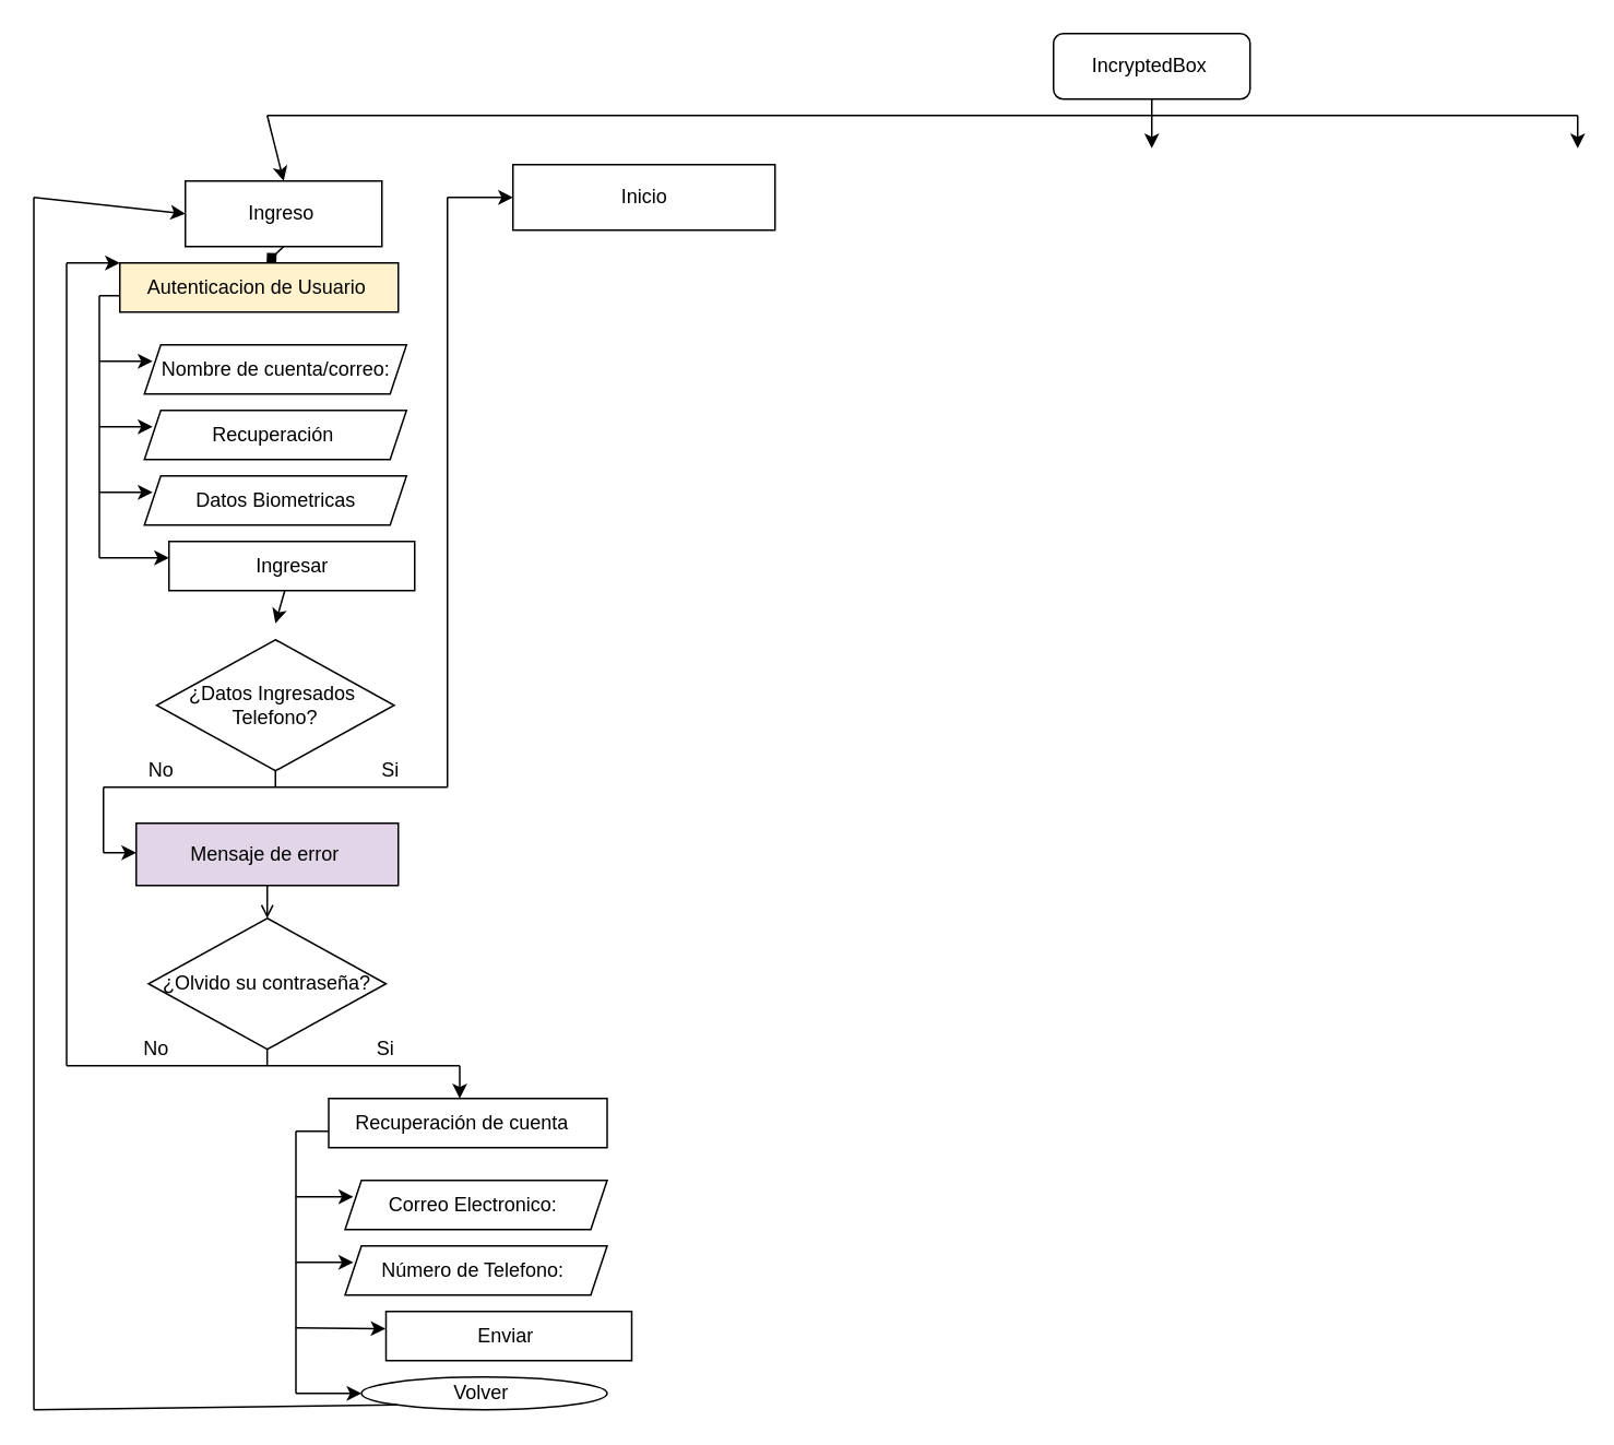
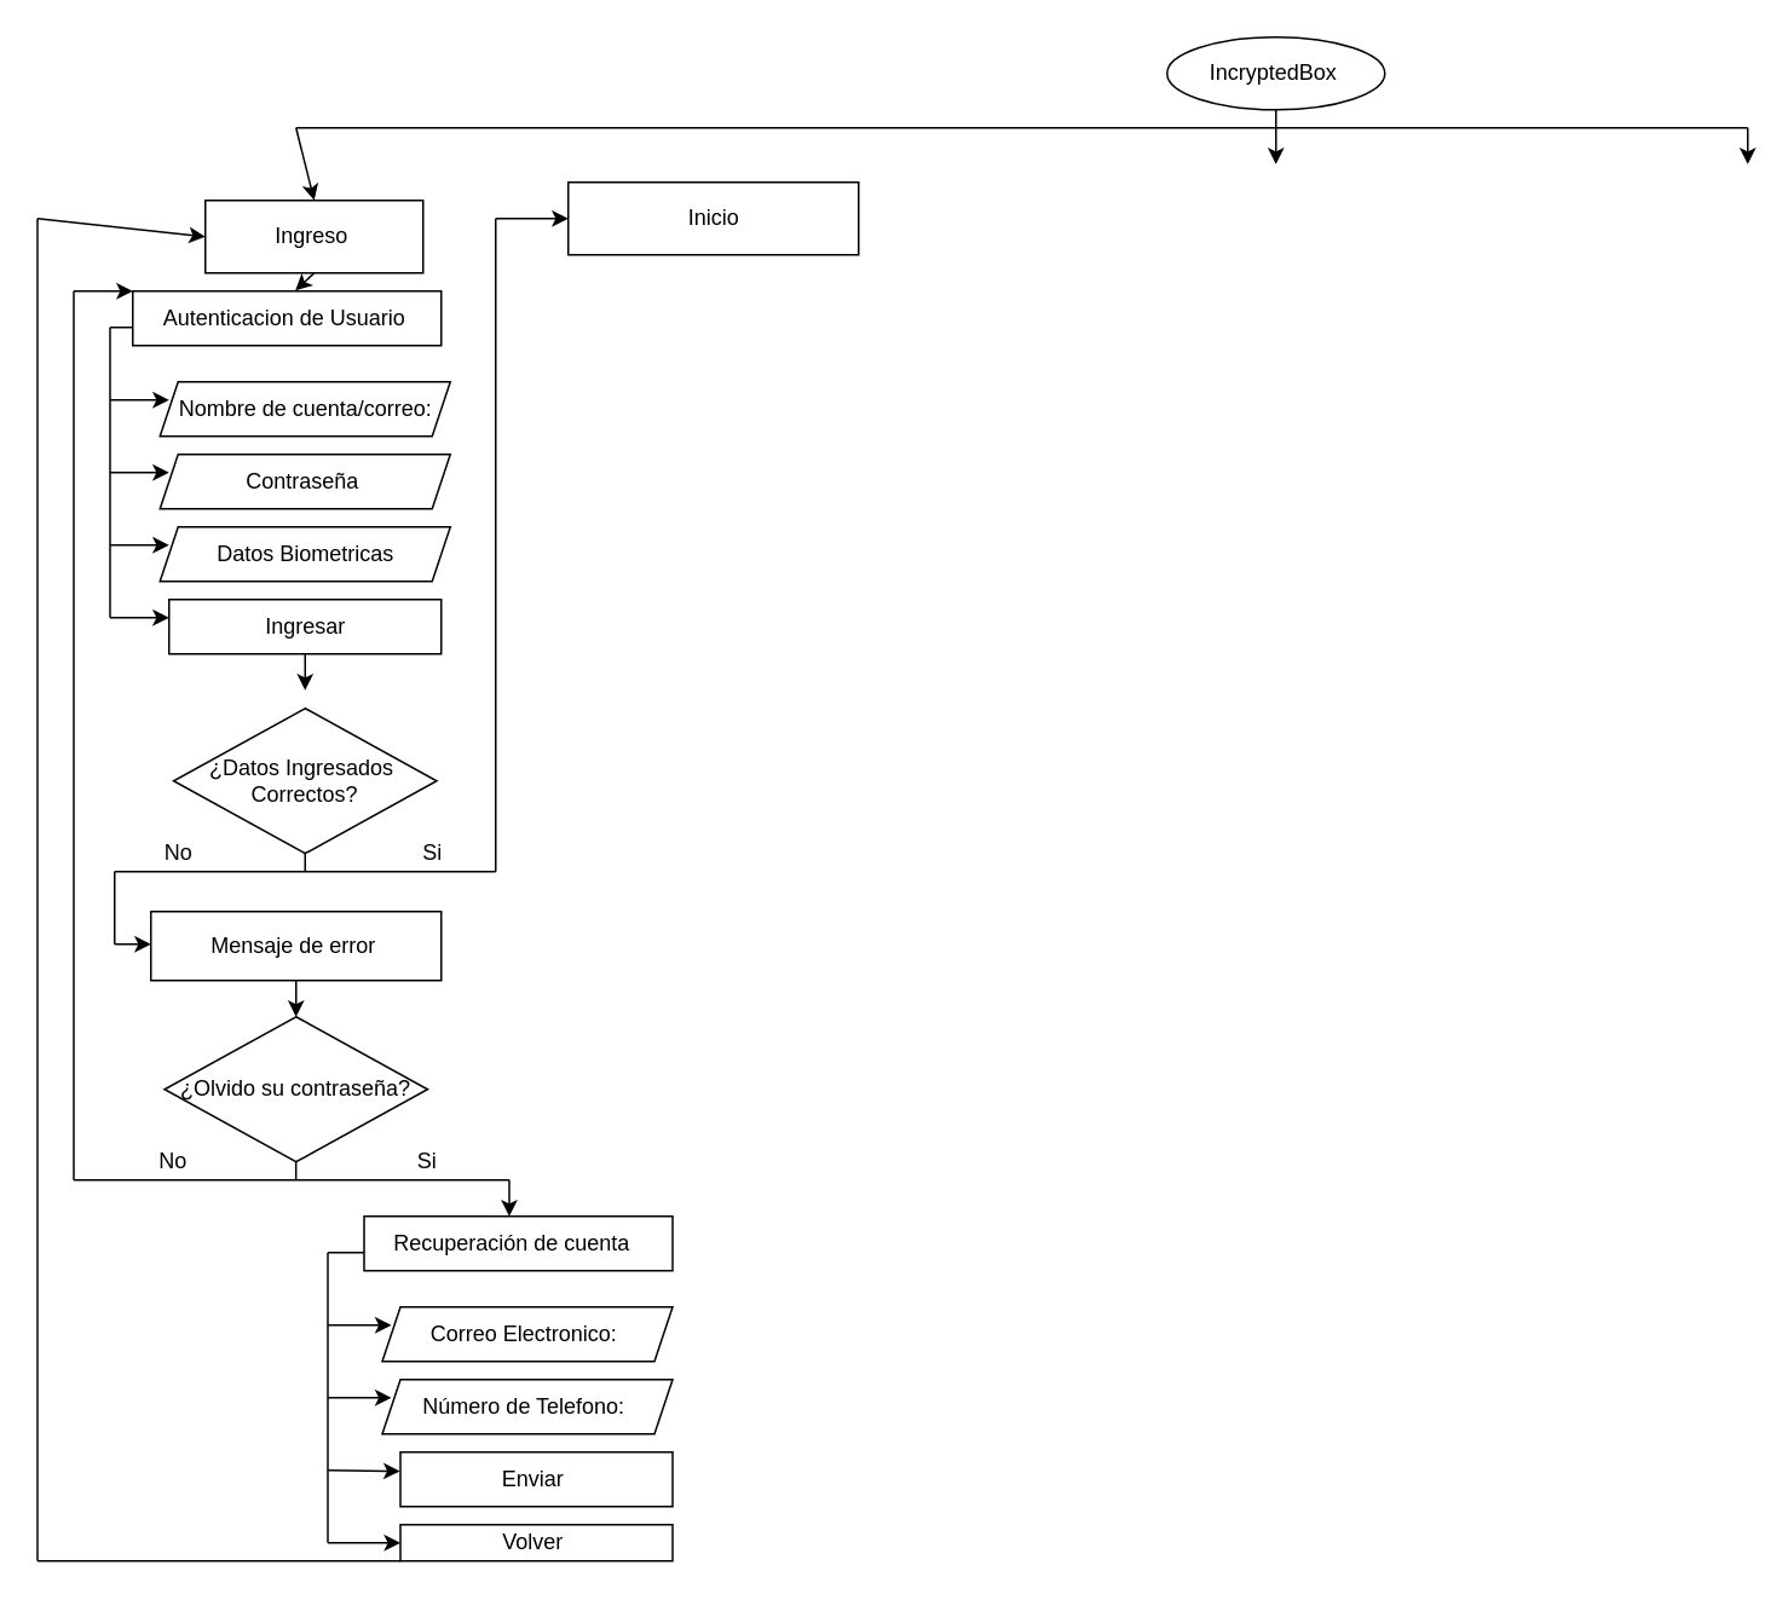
  <mxCell id="0" />
  <mxCell id="1" parent="0" />
- <mxCell id="2" value="IncryptedBox&amp;nbsp;" style="rounded=1;whiteSpace=wrap;html=1;" parent="1" vertex="1"><mxGeometry x="642.5" y="20" width="120" height="40" as="geometry" /></mxCell>
+ <mxCell id="2" value="IncryptedBox&amp;nbsp;" style="ellipse;whiteSpace=wrap;html=1;" parent="1" vertex="1"><mxGeometry x="642.5" y="20" width="120" height="40" as="geometry" /></mxCell>
  <mxCell id="3" value="Ingreso&amp;nbsp;" style="rounded=0;whiteSpace=wrap;html=1;" parent="1" vertex="1"><mxGeometry x="112.5" y="110" width="120" height="40" as="geometry" /></mxCell>
- <mxCell id="4" value="Autenticacion de Usuario&amp;nbsp;" style="rounded=0;whiteSpace=wrap;html=1;fillColor=#fff2cc;" parent="1" vertex="1"><mxGeometry x="72.5" y="160" width="170" height="30" as="geometry" /></mxCell>
- <mxCell id="5" value="" style="endArrow=diamond;html=1;entryX=0.527;entryY=-0.01;entryDx=0;entryDy=0;exitX=0.5;exitY=1;exitDx=0;exitDy=0;entryPerimeter=0;" parent="1" source="3" target="4" edge="1"><mxGeometry width="50" height="50" relative="1" as="geometry"><mxPoint x="262.5" y="170" as="sourcePoint" /><mxPoint x="312.5" y="120" as="targetPoint" /></mxGeometry></mxCell>
+ <mxCell id="4" value="Autenticacion de Usuario&amp;nbsp;" style="rounded=0;whiteSpace=wrap;html=1;" parent="1" vertex="1"><mxGeometry x="72.5" y="160" width="170" height="30" as="geometry" /></mxCell>
+ <mxCell id="5" value="" style="endArrow=classic;html=1;entryX=0.527;entryY=-0.01;entryDx=0;entryDy=0;exitX=0.5;exitY=1;exitDx=0;exitDy=0;entryPerimeter=0;" parent="1" source="3" target="4" edge="1"><mxGeometry width="50" height="50" relative="1" as="geometry"><mxPoint x="262.5" y="170" as="sourcePoint" /><mxPoint x="312.5" y="120" as="targetPoint" /></mxGeometry></mxCell>
  <mxCell id="6" value="" style="endArrow=none;html=1;entryX=0;entryY=0.667;entryDx=0;entryDy=0;entryPerimeter=0;" parent="1" target="4" edge="1"><mxGeometry width="50" height="50" relative="1" as="geometry"><mxPoint x="60" y="180" as="sourcePoint" /><mxPoint x="70" y="180" as="targetPoint" /></mxGeometry></mxCell>
  <mxCell id="7" value="" style="endArrow=none;html=1;" parent="1" edge="1"><mxGeometry width="50" height="50" relative="1" as="geometry"><mxPoint x="60" y="340" as="sourcePoint" /><mxPoint x="60" y="180" as="targetPoint" /></mxGeometry></mxCell>
  <mxCell id="8" value="" style="endArrow=classic;html=1;" parent="1" edge="1"><mxGeometry width="50" height="50" relative="1" as="geometry"><mxPoint x="60" y="220" as="sourcePoint" /><mxPoint x="92.5" y="220" as="targetPoint" /></mxGeometry></mxCell>
  <mxCell id="9" value="" style="endArrow=classic;html=1;" parent="1" edge="1"><mxGeometry width="50" height="50" relative="1" as="geometry"><mxPoint x="60" y="260" as="sourcePoint" /><mxPoint x="92.5" y="260" as="targetPoint" /></mxGeometry></mxCell>
  <mxCell id="10" value="" style="endArrow=none;html=1;" parent="1" edge="1"><mxGeometry width="50" height="50" relative="1" as="geometry"><mxPoint x="162.5" y="70" as="sourcePoint" /><mxPoint x="962.5" y="70" as="targetPoint" /></mxGeometry></mxCell>
  <mxCell id="11" value="" style="endArrow=classic;html=1;exitX=0.5;exitY=1;exitDx=0;exitDy=0;entryX=0.5;entryY=0;entryDx=0;entryDy=0;" parent="1" source="2" edge="1"><mxGeometry width="50" height="50" relative="1" as="geometry"><mxPoint x="682.5" y="110" as="sourcePoint" /><mxPoint x="702.5" y="90" as="targetPoint" /></mxGeometry></mxCell>
  <mxCell id="12" value="" style="endArrow=classic;html=1;entryX=0.5;entryY=0;entryDx=0;entryDy=0;" parent="1" target="3" edge="1"><mxGeometry width="50" height="50" relative="1" as="geometry"><mxPoint x="162.5" y="70" as="sourcePoint" /><mxPoint x="162.5" y="90" as="targetPoint" /></mxGeometry></mxCell>
  <mxCell id="13" value="" style="endArrow=classic;html=1;" parent="1" edge="1"><mxGeometry width="50" height="50" relative="1" as="geometry"><mxPoint x="962.5" y="70" as="sourcePoint" /><mxPoint x="962.5" y="90" as="targetPoint" /></mxGeometry></mxCell>
  <mxCell id="14" value="" style="endArrow=classic;html=1;" parent="1" edge="1"><mxGeometry width="50" height="50" relative="1" as="geometry"><mxPoint x="60" y="300" as="sourcePoint" /><mxPoint x="92.5" y="300" as="targetPoint" /></mxGeometry></mxCell>
  <mxCell id="15" style="edgeStyle=none;html=1;" parent="1" source="16" edge="1"><mxGeometry relative="1" as="geometry"><mxPoint x="167.5" y="380" as="targetPoint" /></mxGeometry></mxCell>
- <mxCell id="16" value="Ingresar" style="rounded=0;whiteSpace=wrap;html=1;" parent="1" vertex="1"><mxGeometry x="102.5" y="330" width="150" height="30" as="geometry" /></mxCell>
+ <mxCell id="16" value="Ingresar" style="rounded=0;whiteSpace=wrap;html=1;" parent="1" vertex="1"><mxGeometry x="92.5" y="330" width="150" height="30" as="geometry" /></mxCell>
  <mxCell id="17" value="Nombre de cuenta/correo:" style="shape=parallelogram;perimeter=parallelogramPerimeter;whiteSpace=wrap;html=1;fixedSize=1;size=10;" parent="1" vertex="1"><mxGeometry x="87.5" y="210" width="160" height="30" as="geometry" /></mxCell>
- <mxCell id="18" value="Recuperación&amp;nbsp;" style="shape=parallelogram;perimeter=parallelogramPerimeter;whiteSpace=wrap;html=1;fixedSize=1;size=10;" parent="1" vertex="1"><mxGeometry x="87.5" y="250" width="160" height="30" as="geometry" /></mxCell>
+ <mxCell id="18" value="Contraseña&amp;nbsp;" style="shape=parallelogram;perimeter=parallelogramPerimeter;whiteSpace=wrap;html=1;fixedSize=1;size=10;" parent="1" vertex="1"><mxGeometry x="87.5" y="250" width="160" height="30" as="geometry" /></mxCell>
  <mxCell id="19" value="Datos Biometricas" style="shape=parallelogram;perimeter=parallelogramPerimeter;whiteSpace=wrap;html=1;fixedSize=1;size=10;" parent="1" vertex="1"><mxGeometry x="87.5" y="290" width="160" height="30" as="geometry" /></mxCell>
  <mxCell id="20" value="" style="endArrow=classic;html=1;entryX=0;entryY=0.333;entryDx=0;entryDy=0;entryPerimeter=0;" parent="1" edge="1" target="16"><mxGeometry width="50" height="50" relative="1" as="geometry"><mxPoint x="60" y="340" as="sourcePoint" /><mxPoint x="92.5" y="339.53" as="targetPoint" /></mxGeometry></mxCell>
- <mxCell id="21" value="¿Datos Ingresados&amp;nbsp;&lt;br&gt;Telefono?" style="rhombus;whiteSpace=wrap;html=1;" parent="1" vertex="1"><mxGeometry x="95" y="390" width="145" height="80" as="geometry" /></mxCell>
+ <mxCell id="21" value="¿Datos Ingresados&amp;nbsp;&lt;br&gt;Correctos?" style="rhombus;whiteSpace=wrap;html=1;" parent="1" vertex="1"><mxGeometry x="95" y="390" width="145" height="80" as="geometry" /></mxCell>
  <mxCell id="22" value="" style="endArrow=none;html=1;entryX=0.5;entryY=1;entryDx=0;entryDy=0;" parent="1" target="21" edge="1"><mxGeometry width="50" height="50" relative="1" as="geometry"><mxPoint x="167.5" y="480" as="sourcePoint" /><mxPoint x="177.5" y="490" as="targetPoint" /></mxGeometry></mxCell>
  <mxCell id="23" value="" style="endArrow=none;html=1;" parent="1" edge="1"><mxGeometry width="50" height="50" relative="1" as="geometry"><mxPoint x="62.5" y="480" as="sourcePoint" /><mxPoint x="272.5" y="480" as="targetPoint" /></mxGeometry></mxCell>
  <mxCell id="24" value="No" style="text;html=1;strokeColor=none;fillColor=none;align=center;verticalAlign=middle;whiteSpace=wrap;rounded=0;" parent="1" vertex="1"><mxGeometry x="87.5" y="460" width="20" height="20" as="geometry" /></mxCell>
  <mxCell id="25" value="Si" style="text;html=1;strokeColor=none;fillColor=none;align=center;verticalAlign=middle;whiteSpace=wrap;rounded=0;" parent="1" vertex="1"><mxGeometry x="227.5" y="460" width="20" height="20" as="geometry" /></mxCell>
- <mxCell id="26" style="edgeStyle=none;html=1;exitX=0.5;exitY=1;exitDx=0;exitDy=0;entryX=0.5;entryY=0;entryDx=0;entryDy=0;endArrow=open;" edge="1" parent="1" source="27" target="33"><mxGeometry relative="1" as="geometry"><mxPoint x="162.571" y="550" as="targetPoint" /></mxGeometry></mxCell>
- <mxCell id="27" value="Mensaje de error&amp;nbsp;" style="rounded=0;whiteSpace=wrap;html=1;fillColor=#e1d5e7;" parent="1" vertex="1"><mxGeometry x="82.5" y="502" width="160" height="38" as="geometry" /></mxCell>
+ <mxCell id="26" style="edgeStyle=none;html=1;exitX=0.5;exitY=1;exitDx=0;exitDy=0;entryX=0.5;entryY=0;entryDx=0;entryDy=0;" edge="1" parent="1" source="27" target="33"><mxGeometry relative="1" as="geometry"><mxPoint x="162.571" y="550" as="targetPoint" /></mxGeometry></mxCell>
+ <mxCell id="27" value="Mensaje de error&amp;nbsp;" style="rounded=0;whiteSpace=wrap;html=1;" parent="1" vertex="1"><mxGeometry x="82.5" y="502" width="160" height="38" as="geometry" /></mxCell>
  <mxCell id="28" value="" style="endArrow=none;html=1;" parent="1" edge="1"><mxGeometry width="50" height="50" relative="1" as="geometry"><mxPoint x="62.5" y="520" as="sourcePoint" /><mxPoint x="62.5" y="480" as="targetPoint" /></mxGeometry></mxCell>
  <mxCell id="29" value="" style="endArrow=classic;html=1;" parent="1" edge="1"><mxGeometry width="50" height="50" relative="1" as="geometry"><mxPoint x="62.5" y="520" as="sourcePoint" /><mxPoint x="82.5" y="520" as="targetPoint" /></mxGeometry></mxCell>
  <mxCell id="30" value="Inicio" style="rounded=0;whiteSpace=wrap;html=1;" parent="1" vertex="1"><mxGeometry x="312.5" y="100" width="160" height="40" as="geometry" /></mxCell>
  <mxCell id="31" value="" style="endArrow=none;html=1;" parent="1" edge="1"><mxGeometry width="50" height="50" relative="1" as="geometry"><mxPoint x="272.5" y="480" as="sourcePoint" /><mxPoint x="272.5" y="120" as="targetPoint" /></mxGeometry></mxCell>
  <mxCell id="32" value="" style="endArrow=classic;html=1;entryX=0;entryY=0.5;entryDx=0;entryDy=0;" parent="1" target="30" edge="1"><mxGeometry width="50" height="50" relative="1" as="geometry"><mxPoint x="272.5" y="120" as="sourcePoint" /><mxPoint x="322.5" y="100" as="targetPoint" /></mxGeometry></mxCell>
  <mxCell id="33" value="¿Olvido su contraseña?" style="rhombus;whiteSpace=wrap;html=1;" vertex="1" parent="1"><mxGeometry x="90" y="560" width="145" height="80" as="geometry" /></mxCell>
  <mxCell id="34" value="" style="endArrow=none;html=1;entryX=0.5;entryY=1;entryDx=0;entryDy=0;" edge="1" parent="1"><mxGeometry width="50" height="50" relative="1" as="geometry"><mxPoint x="162.45" y="650" as="sourcePoint" /><mxPoint x="162.45" y="640" as="targetPoint" /></mxGeometry></mxCell>
  <mxCell id="35" value="" style="endArrow=none;html=1;" edge="1" parent="1"><mxGeometry width="50" height="50" relative="1" as="geometry"><mxPoint x="40" y="650" as="sourcePoint" /><mxPoint x="280" y="650" as="targetPoint" /></mxGeometry></mxCell>
  <mxCell id="36" value="No" style="text;html=1;strokeColor=none;fillColor=none;align=center;verticalAlign=middle;whiteSpace=wrap;rounded=0;" vertex="1" parent="1"><mxGeometry x="85" y="630" width="20" height="20" as="geometry" /></mxCell>
  <mxCell id="37" value="Si" style="text;html=1;strokeColor=none;fillColor=none;align=center;verticalAlign=middle;whiteSpace=wrap;rounded=0;" vertex="1" parent="1"><mxGeometry x="225" y="630" width="20" height="20" as="geometry" /></mxCell>
  <mxCell id="38" value="" style="endArrow=none;html=1;" edge="1" parent="1"><mxGeometry width="50" height="50" relative="1" as="geometry"><mxPoint x="40" y="650" as="sourcePoint" /><mxPoint x="40" y="160" as="targetPoint" /></mxGeometry></mxCell>
  <mxCell id="39" value="" style="endArrow=classic;html=1;entryX=0;entryY=0.5;entryDx=0;entryDy=0;" edge="1" parent="1"><mxGeometry width="50" height="50" relative="1" as="geometry"><mxPoint x="40" y="160" as="sourcePoint" /><mxPoint x="72.5" y="160" as="targetPoint" /></mxGeometry></mxCell>
  <mxCell id="40" value="" style="endArrow=classic;html=1;" edge="1" parent="1"><mxGeometry width="50" height="50" relative="1" as="geometry"><mxPoint x="280" y="650" as="sourcePoint" /><mxPoint x="280" y="670" as="targetPoint" /></mxGeometry></mxCell>
  <mxCell id="41" value="Recuperación de cuenta&amp;nbsp;&amp;nbsp;" style="rounded=0;whiteSpace=wrap;html=1;" vertex="1" parent="1"><mxGeometry x="200" y="670" width="170" height="30" as="geometry" /></mxCell>
  <mxCell id="42" value="" style="endArrow=none;html=1;entryX=0;entryY=0.667;entryDx=0;entryDy=0;entryPerimeter=0;" edge="1" parent="1"><mxGeometry width="50" height="50" relative="1" as="geometry"><mxPoint x="180" y="690" as="sourcePoint" /><mxPoint x="200" y="690.01" as="targetPoint" /></mxGeometry></mxCell>
  <mxCell id="43" value="" style="endArrow=none;html=1;" edge="1" parent="1"><mxGeometry width="50" height="50" relative="1" as="geometry"><mxPoint x="180" y="850" as="sourcePoint" /><mxPoint x="180" y="690" as="targetPoint" /></mxGeometry></mxCell>
  <mxCell id="44" value="" style="endArrow=classic;html=1;" edge="1" parent="1"><mxGeometry width="50" height="50" relative="1" as="geometry"><mxPoint x="180" y="730" as="sourcePoint" /><mxPoint x="215" y="730" as="targetPoint" /></mxGeometry></mxCell>
  <mxCell id="45" value="" style="endArrow=classic;html=1;" edge="1" parent="1"><mxGeometry width="50" height="50" relative="1" as="geometry"><mxPoint x="180" y="770" as="sourcePoint" /><mxPoint x="215" y="770" as="targetPoint" /></mxGeometry></mxCell>
  <mxCell id="46" value="" style="endArrow=classic;html=1;entryX=-0.002;entryY=0.351;entryDx=0;entryDy=0;entryPerimeter=0;" edge="1" parent="1" target="51"><mxGeometry width="50" height="50" relative="1" as="geometry"><mxPoint x="180" y="810" as="sourcePoint" /><mxPoint x="215" y="810" as="targetPoint" /></mxGeometry></mxCell>
- <mxCell id="47" value="Volver&amp;nbsp;" style="ellipse;whiteSpace=wrap;html=1;" vertex="1" parent="1"><mxGeometry x="220" y="840" width="150" height="20" as="geometry" /></mxCell>
+ <mxCell id="47" value="Volver&amp;nbsp;" style="rounded=0;whiteSpace=wrap;html=1;" vertex="1" parent="1"><mxGeometry x="220" y="840" width="150" height="20" as="geometry" /></mxCell>
  <mxCell id="48" value="Correo Electronico:&amp;nbsp;" style="shape=parallelogram;perimeter=parallelogramPerimeter;whiteSpace=wrap;html=1;fixedSize=1;size=10;" vertex="1" parent="1"><mxGeometry x="210" y="720" width="160" height="30" as="geometry" /></mxCell>
  <mxCell id="49" value="Número de Telefono:&amp;nbsp;" style="shape=parallelogram;perimeter=parallelogramPerimeter;whiteSpace=wrap;html=1;fixedSize=1;size=10;" vertex="1" parent="1"><mxGeometry x="210" y="760" width="160" height="30" as="geometry" /></mxCell>
  <mxCell id="50" value="" style="endArrow=classic;html=1;entryX=0;entryY=0.5;entryDx=0;entryDy=0;" edge="1" parent="1" target="47"><mxGeometry width="50" height="50" relative="1" as="geometry"><mxPoint x="180" y="850" as="sourcePoint" /><mxPoint x="210" y="850" as="targetPoint" /></mxGeometry></mxCell>
- <mxCell id="51" value="Enviar&amp;nbsp;" style="rounded=0;whiteSpace=wrap;html=1;" vertex="1" parent="1"><mxGeometry x="235" y="800" width="150" height="30" as="geometry" /></mxCell>
+ <mxCell id="51" value="Enviar&amp;nbsp;" style="rounded=0;whiteSpace=wrap;html=1;" vertex="1" parent="1"><mxGeometry x="220" y="800" width="150" height="30" as="geometry" /></mxCell>
  <mxCell id="52" value="" style="endArrow=none;html=1;entryX=0;entryY=1;entryDx=0;entryDy=0;" edge="1" parent="1" target="47"><mxGeometry width="50" height="50" relative="1" as="geometry"><mxPoint x="20" y="860" as="sourcePoint" /><mxPoint x="290" y="750" as="targetPoint" /></mxGeometry></mxCell>
  <mxCell id="53" value="" style="endArrow=none;html=1;" edge="1" parent="1"><mxGeometry width="50" height="50" relative="1" as="geometry"><mxPoint x="20" y="860" as="sourcePoint" /><mxPoint x="20" y="120" as="targetPoint" /></mxGeometry></mxCell>
  <mxCell id="54" value="" style="endArrow=classic;html=1;entryX=0;entryY=0.5;entryDx=0;entryDy=0;" edge="1" parent="1" target="3"><mxGeometry width="50" height="50" relative="1" as="geometry"><mxPoint x="20" y="120" as="sourcePoint" /><mxPoint x="90" y="80" as="targetPoint" /></mxGeometry></mxCell>
